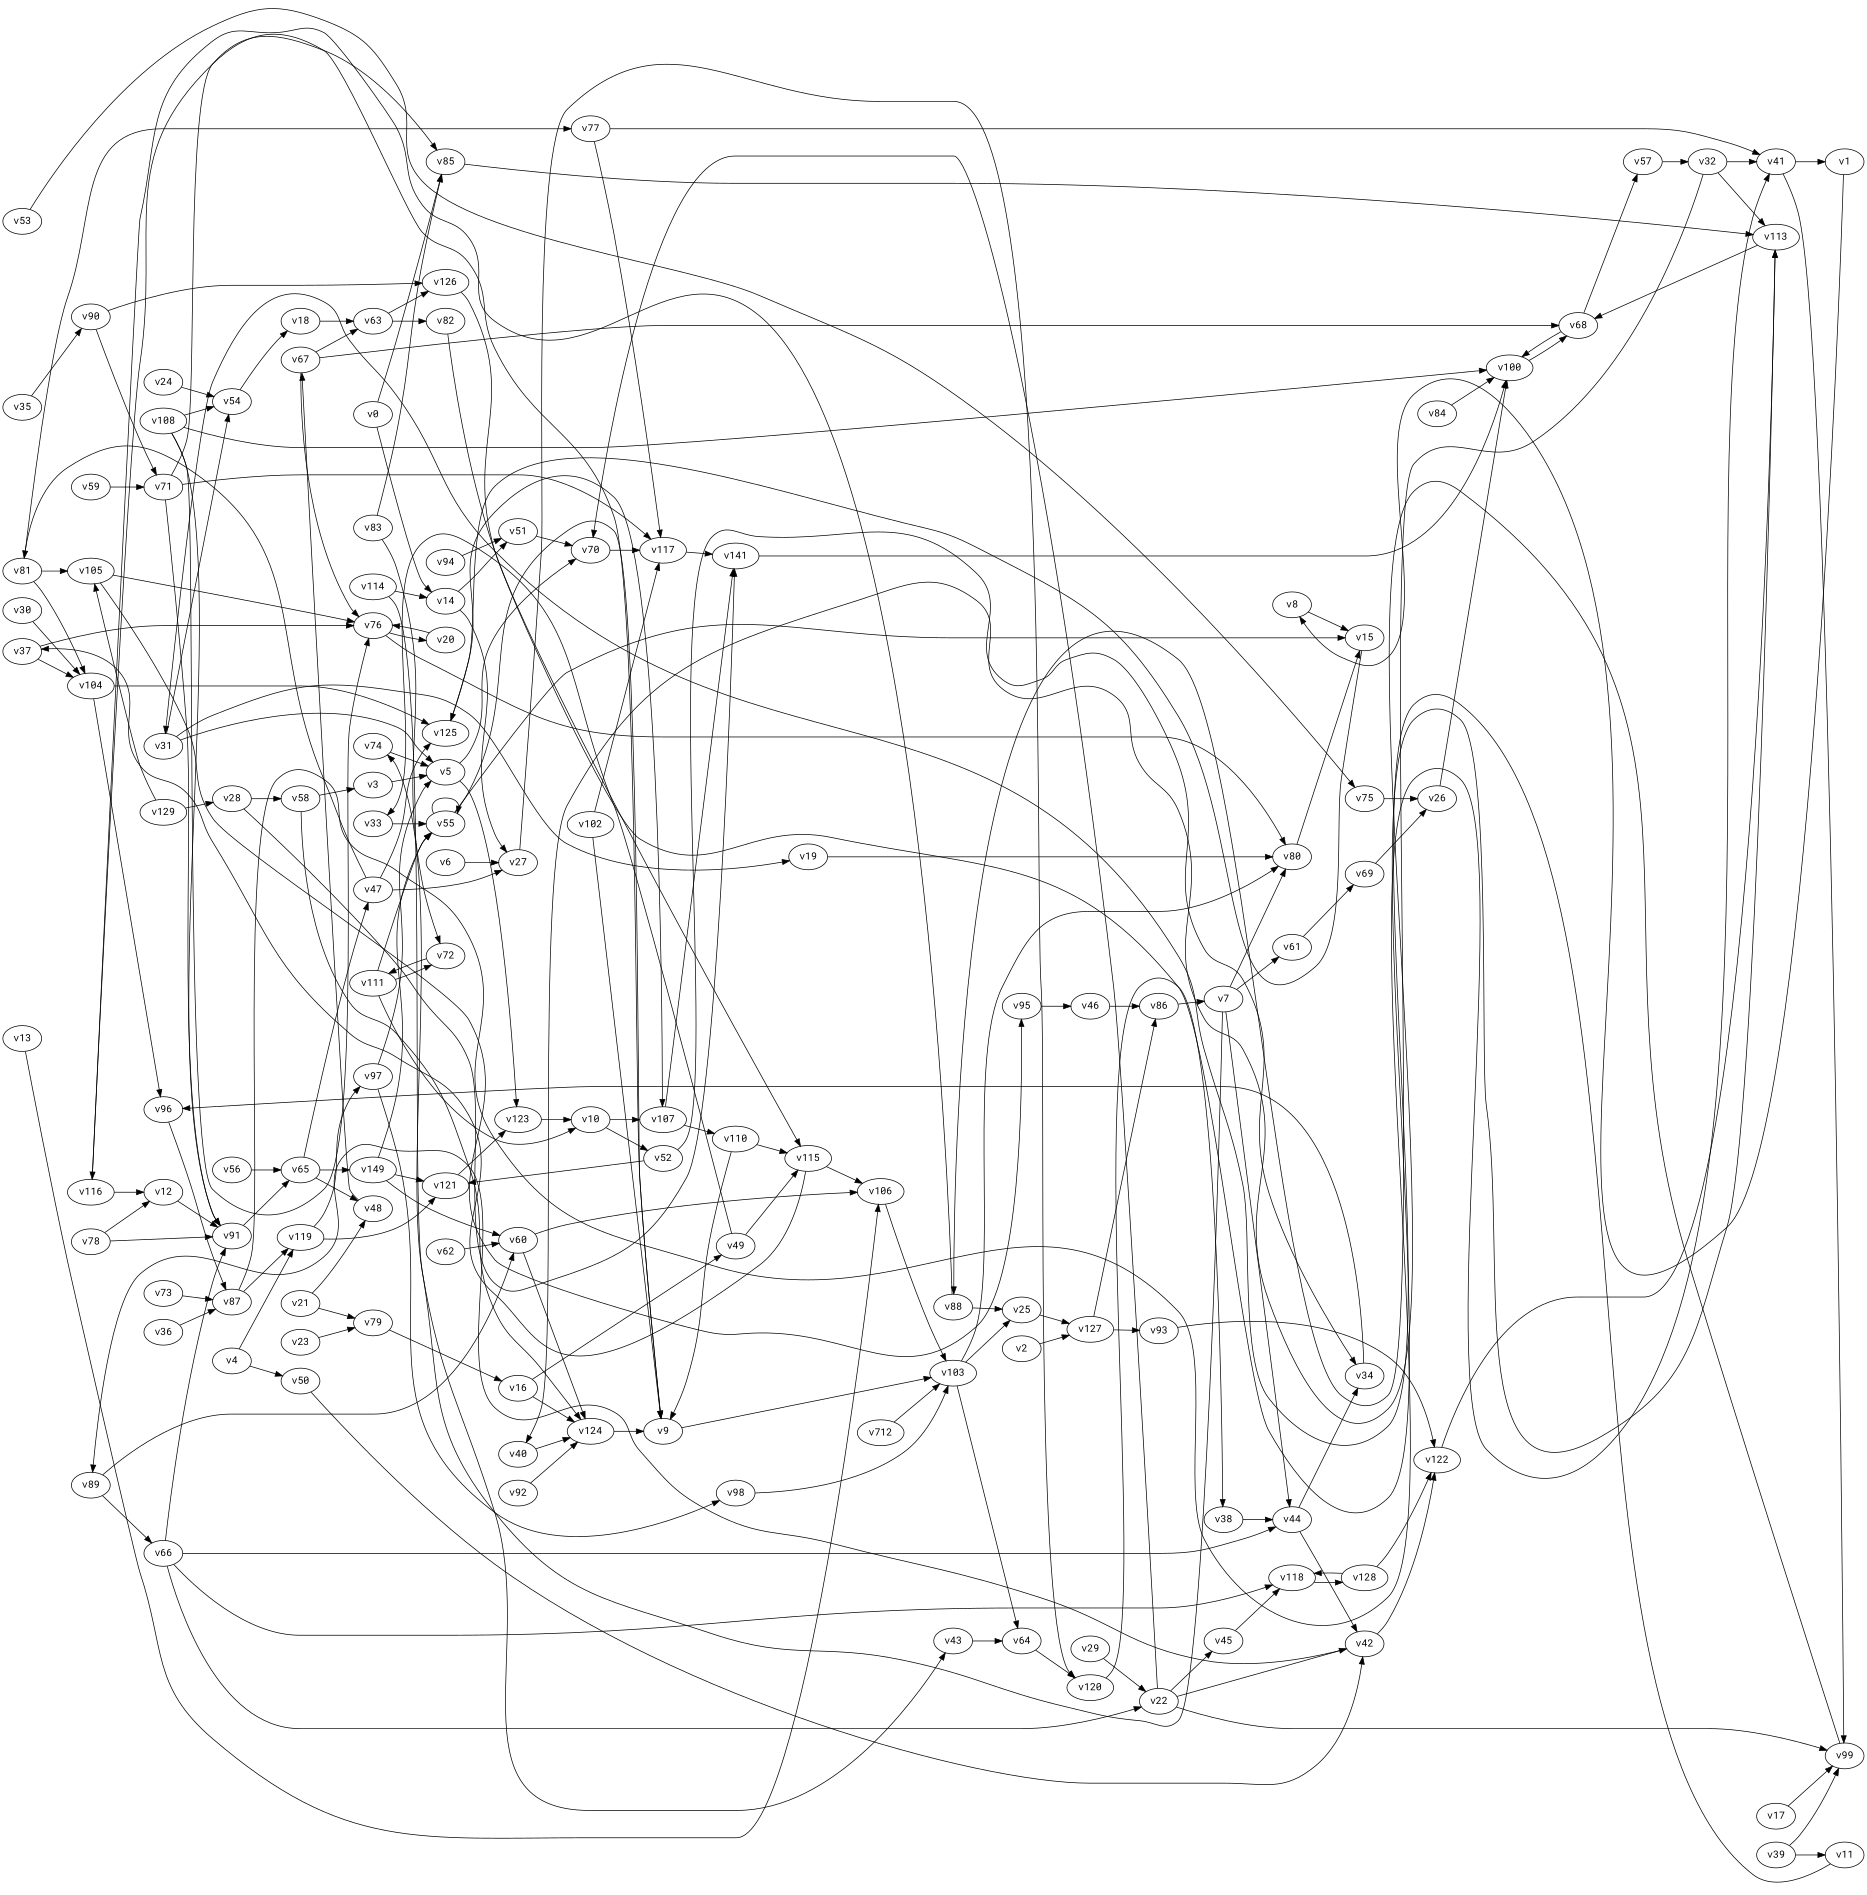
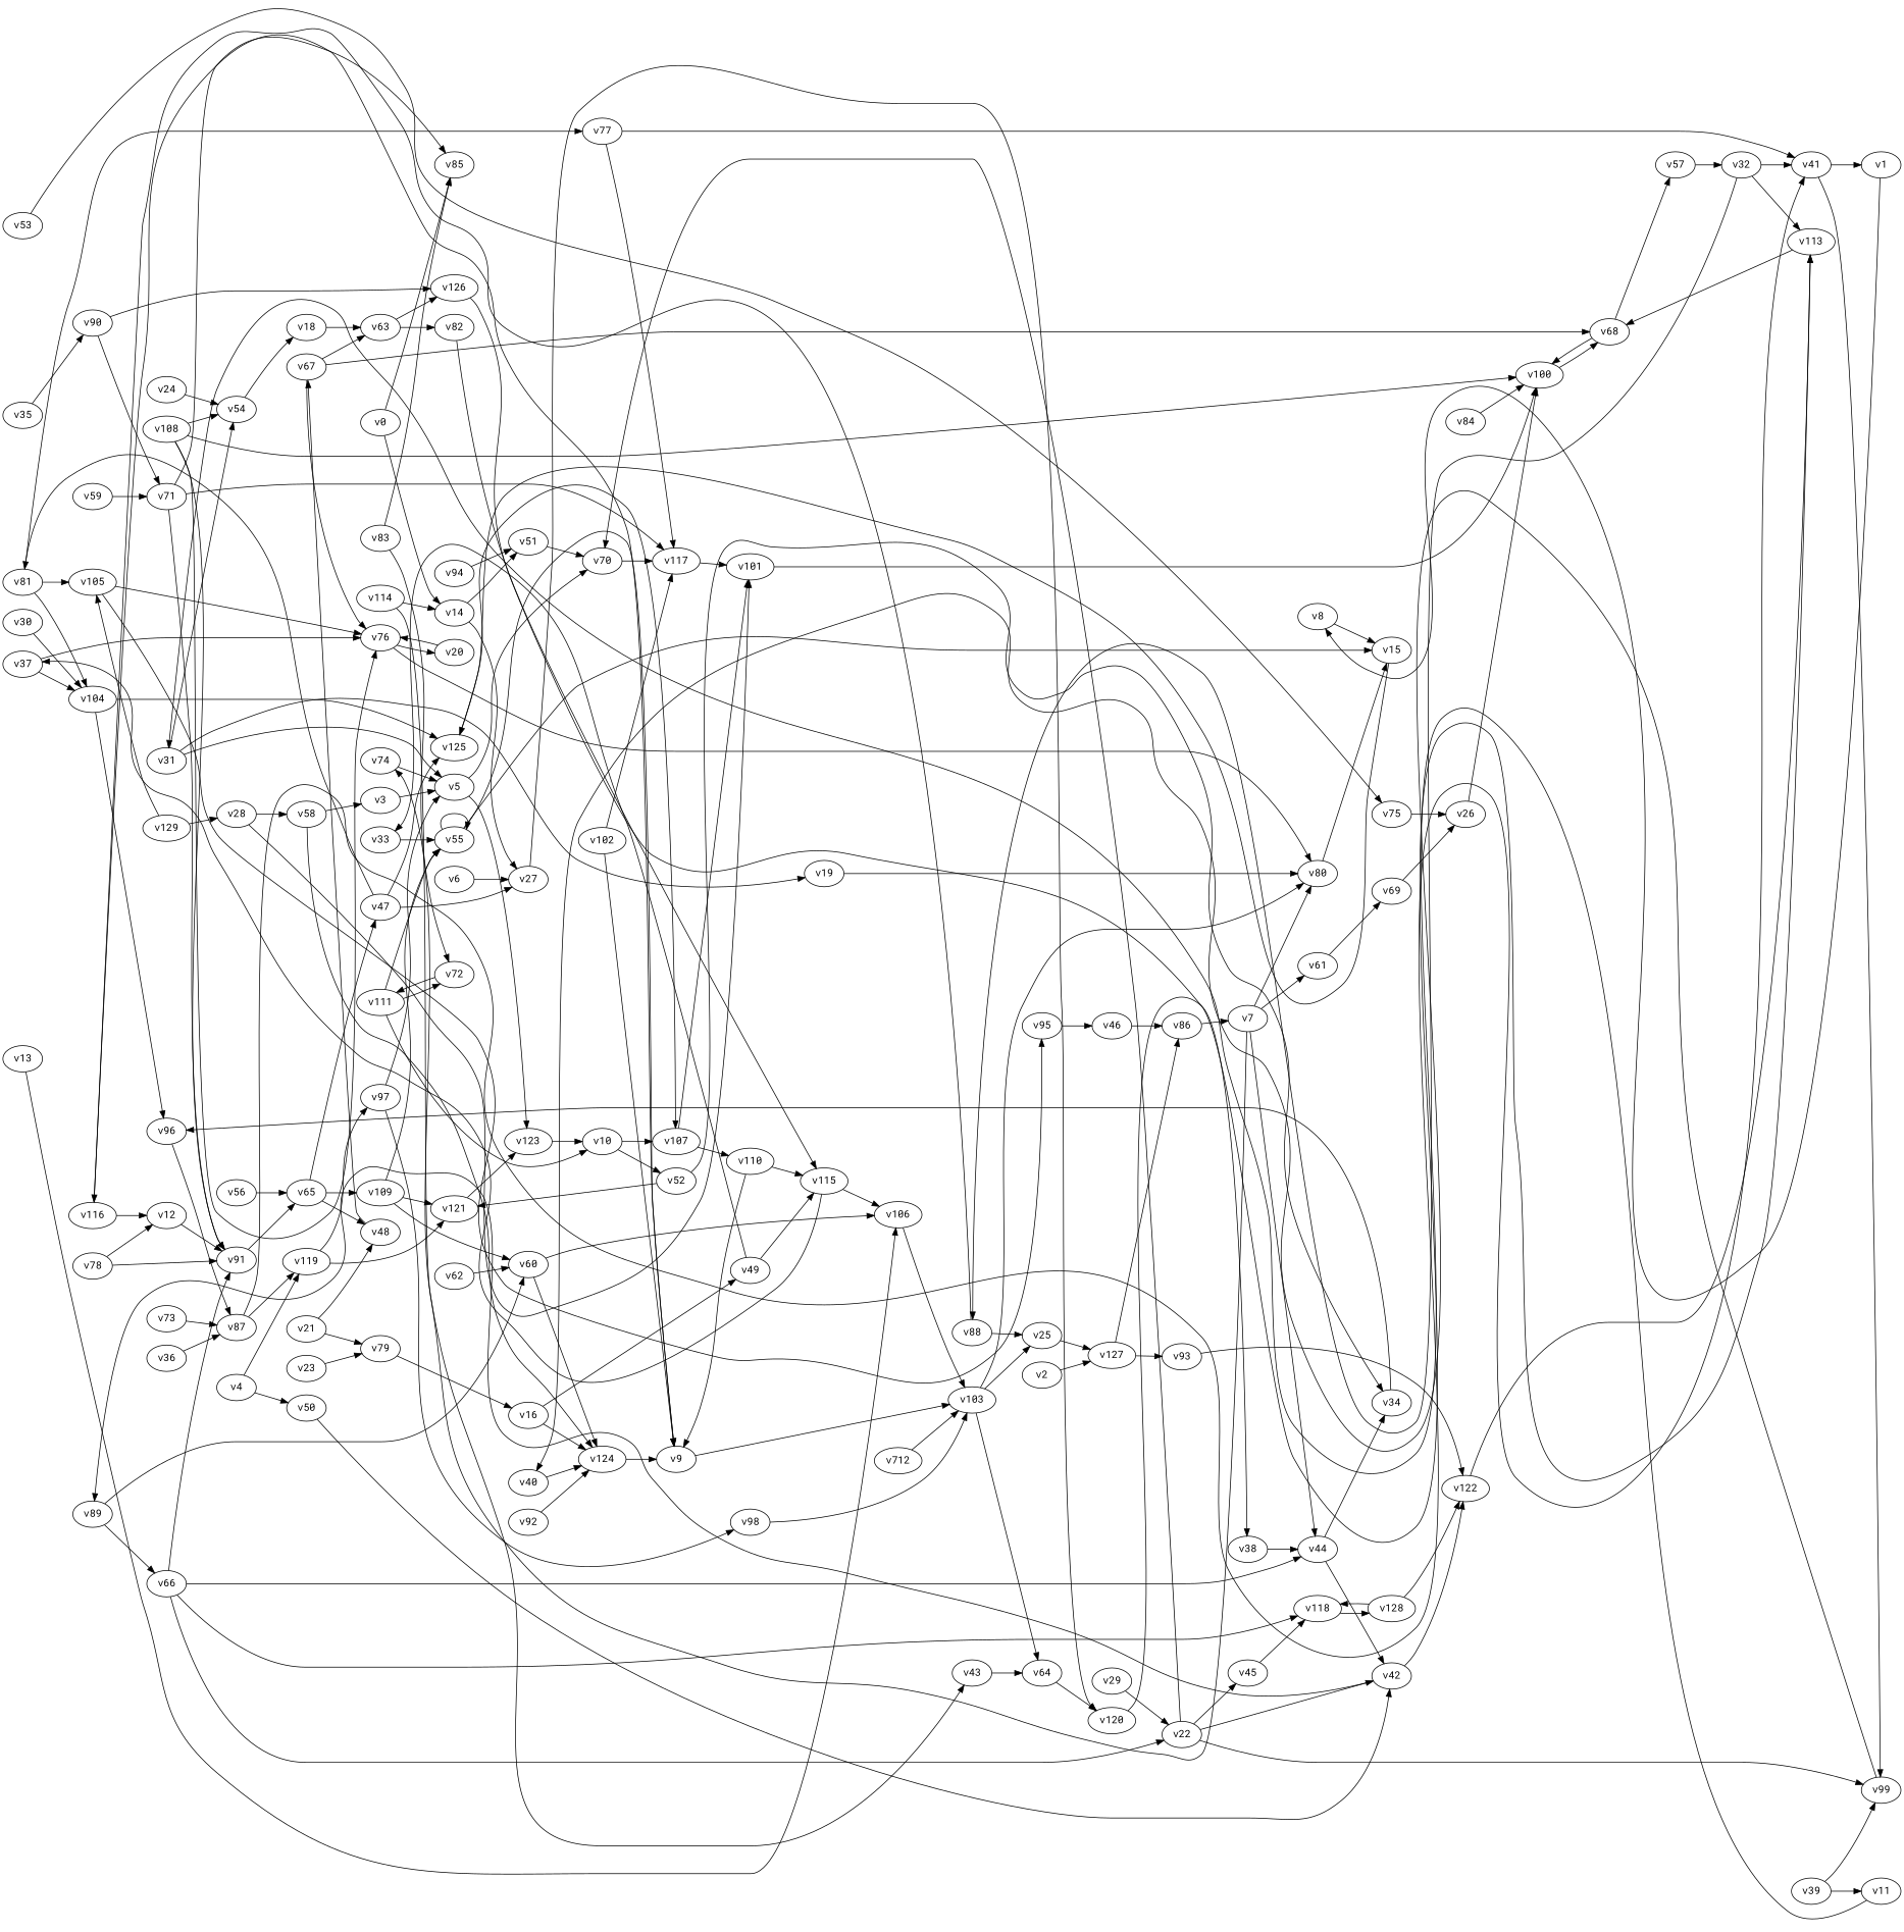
  digraph {
    fontname="Roboto Mono"
    rankdir=LR
    node [fontname="Roboto Mono" player=1]
    edge [fontname="Roboto Mono"]
    v14 [player=0]
    v0
    v85
    v27 [player=0]
    v51
    v113 [player=0]
    v1
    v8
    v15 [player=0]
    v2 [player=0]
    v127 [player=0]
    v86
    v93
    v5 [player=0]
    v3
    v70 [player=0]
    v123
    v4 [player=0]
    v50 [player=0]
    v119
    v42
    v121 [player=0]
    v97
    v117 [player=0]
    v10
    v6
    v120 [player=0]
    v44 [player=0]
    v7
    v61 [player=0]
    v74 [player=0]
    v80
    v34 [player=0]
    v69 [player=0]
    v125
    v9
    v103
    v25
    v64
    v52
    v107
-   v101 [label=v141]
+   v101
    v110
    v11
    v31
    v19
    v54 [player=0]
    v12
    v91
    v65 [player=0]
    v106 [player=0]
    v13
    v16 [player=0]
    v49 [player=0]
    v124
    v33
    v115 [player=0]
    v99 [player=0]
-   v17
    v40 [player=0]
    v18 [player=0]
    v63 [player=0]
    v82 [player=0]
    v126 [player=0]
    v20 [player=0]
    v76 [player=0]
    v21 [player=0]
    v48 [player=0]
    v79
    v67 [player=0]
    v22
    v45
    v89
    v122
    v118 [player=0]
    v23
    v24 [player=0]
    v26
    v100
    v68
    v38 [player=0]
    v28
    v58
    v29
    v30 [player=0]
    v104
    v96
    v32 [player=0]
    v41 [player=0]
    v88
    v116 [player=0]
    v55
    v87 [player=0]
    v35 [player=0]
    v90
    v71 [player=0]
    v36 [player=0]
    v37 [player=0]
    v39
    v60
    v66
    v43 [player=0]
    v128 [player=0]
    v46 [player=0]
    v47
    v81 [player=0]
    v77
    v105
    v53
    v75
    v56
-   v109 [label=v149]
+   v109
    v57 [player=0]
    v59 [player=0]
    v62
    v111 [player=0]
    v72
    v73
    v78
    v95 [player=0]
    v83 [player=0]
    v84 [player=0]
    v92
    v94 [player=0]
    v98 [player=0]
    v102 [player=0]
    v108
    n128 [label=v712]
    v114 [player=0]
    v129
    v14 -> v27
    v14 -> v51
    v0 -> v14
    v0 -> v85
-   v85 -> v113
    v27 -> v120 [constraint="t >= 5"]
    v51 -> v70
    v113 -> v68
    v1 -> v8 [constraint="t >= 2"]
    v8 -> v15
    v15 -> v125 [constraint="t < 15"]
    v2 -> v127
    v127 -> v86
    v127 -> v93
    v86 -> v7
    v93 -> v122
    v5 -> v70
    v5 -> v123
    v3 -> v5
    v70 -> v117
    v123 -> v10
    v4 -> v50
    v4 -> v119
    v50 -> v42 [constraint="t < 12"]
    v119 -> v121
    v119 -> v97
    v42 -> v89 [constraint="t >= 4"]
    v42 -> v122
    v121 -> v123
    v97 -> v5
    v97 -> v98
    v117 -> v101
    v10 -> v52
    v10 -> v107
    v6 -> v27
    v120 -> v38 [constraint="t >= 3"]
    v44 -> v42
    v44 -> v34
    v7 -> v44
    v7 -> v61
    v7 -> v74 [constraint="t mod 4 == 3"]
    v7 -> v80
    v61 -> v69
    v74 -> v5
    v80 -> v15
    v34 -> v96
    v69 -> v26
    v125 -> v107 [constraint="t mod 2 == 0"]
    v9 -> v103
    v103 -> v80
    v103 -> v25
    v103 -> v64
    v25 -> v127
    v64 -> v120
    v52 -> v121
    v52 -> v34 [constraint="t mod 5 == 0"]
    v107 -> v101
    v107 -> v110
    v101 -> v100
    v110 -> v9 [constraint="t >= 1"]
    v110 -> v115
    v11 -> v31 [constraint="t mod 5 == 0"]
    v31 -> v5
    v31 -> v19
    v31 -> v54
    v19 -> v80
    v54 -> v18
    v12 -> v91
    v91 -> v65
    v65 -> v48
    v65 -> v47
    v65 -> v109
    v106 -> v103
    v13 -> v106 [constraint="t >= 4"]
    v16 -> v49
    v16 -> v124
    v49 -> v33 [constraint="t < 14"]
    v49 -> v115
    v124 -> v9
    v33 -> v55
    v115 -> v106
    v115 -> v37 [constraint="t < 13"]
    v99 -> v40 [constraint="t >= 1"]
-   v17 -> v99
    v40 -> v124
    v18 -> v63
    v63 -> v82
    v63 -> v126
    v82 -> v115 [constraint="t < 10"]
    v126 -> v113 [constraint="t < 11"]
    v20 -> v76
    v76 -> v80
    v76 -> v20
    v21 -> v48
    v21 -> v79
    v48 -> v67 [constraint="t < 8"]
    v79 -> v16 [constraint="t mod 5 == 4"]
    v67 -> v63
    v67 -> v76
    v67 -> v68
    v22 -> v70 [constraint="t >= 4"]
    v22 -> v42
    v22 -> v99
    v22 -> v45
    v45 -> v118
    v89 -> v60
    v89 -> v66
    v122 -> v113
    v118 -> v128
    v23 -> v79
    v24 -> v54
    v26 -> v100
    v100 -> v68
    v68 -> v100
    v68 -> v57
    v38 -> v44
    v28 -> v101 [constraint="t mod 5 == 3"]
    v28 -> v58
    v58 -> v3
    v58 -> v124 [constraint="t mod 2 == 0"]
    v29 -> v22
    v30 -> v104 [constraint="t >= 1"]
    v104 -> v125
    v104 -> v96
    v96 -> v87
    v32 -> v113
    v32 -> v41
    v32 -> v88 [constraint="t >= 2"]
    v41 -> v1
    v41 -> v99
    v88 -> v25
    v88 -> v116 [constraint="t mod 3 == 1"]
    v116 -> v9 [constraint="t mod 5 == 4"]
    v116 -> v12
    v55 -> v15
    v55 -> v9 [constraint="t mod 5 == 2"]
    v55 -> v55
    v87 -> v119
    v87 -> v41 [constraint="t >= 1"]
    v35 -> v90 [constraint="t mod 5 == 0"]
    v90 -> v126
    v90 -> v71
    v71 -> v85
    v71 -> v117
    v71 -> v91
    v36 -> v87
    v37 -> v76
    v37 -> v104
    v39 -> v11
    v39 -> v99
    v60 -> v106
    v60 -> v124
    v66 -> v44
    v66 -> v91
    v66 -> v22
    v66 -> v118
    v43 -> v64
    v128 -> v122
    v128 -> v118
    v46 -> v86
    v47 -> v27
    v47 -> v125
    v47 -> v81 [constraint="t < 11"]
    v81 -> v104
    v81 -> v77
    v81 -> v105
    v77 -> v117
    v77 -> v41
    v105 -> v76
    v105 -> v95 [constraint="t < 6"]
    v53 -> v75 [constraint="t mod 2 == 1"]
    v75 -> v26
    v56 -> v65
    v109 -> v121
    v109 -> v55
    v109 -> v60
    v57 -> v32
    v59 -> v71
    v62 -> v60
    v111 -> v10
    v111 -> v55
    v111 -> v72
    v72 -> v111
    v73 -> v87
    v78 -> v12
    v78 -> v91
    v95 -> v46
    v83 -> v85
    v83 -> v72
    v84 -> v100
    v92 -> v124
    v94 -> v51
    v98 -> v103
    v102 -> v117
    v102 -> v9
    v108 -> v54
    v108 -> v91
    v108 -> v76 [constraint="t >= 2"]
    v108 -> v100
    n128 -> v103
    v114 -> v14
    v114 -> v43 [constraint="t < 10"]
    v129 -> v28
    v129 -> v105 [constraint="t < 13"]
  }
